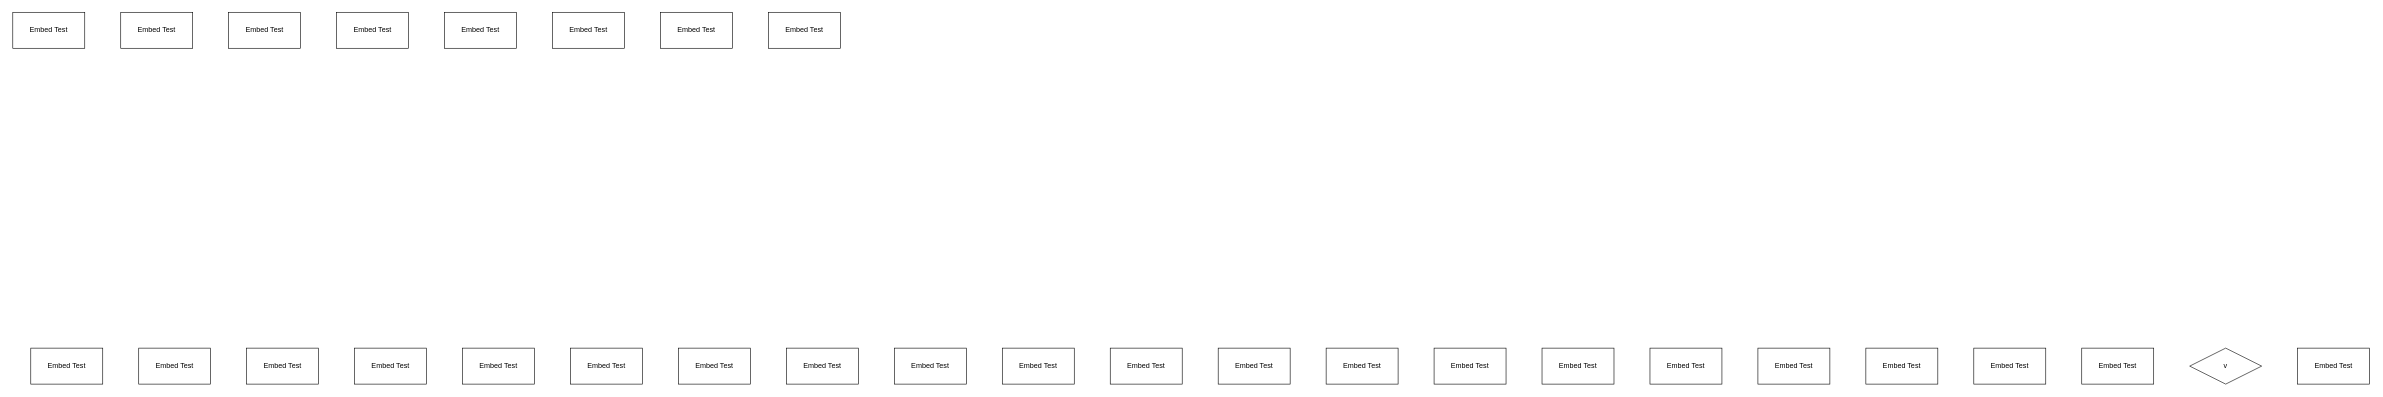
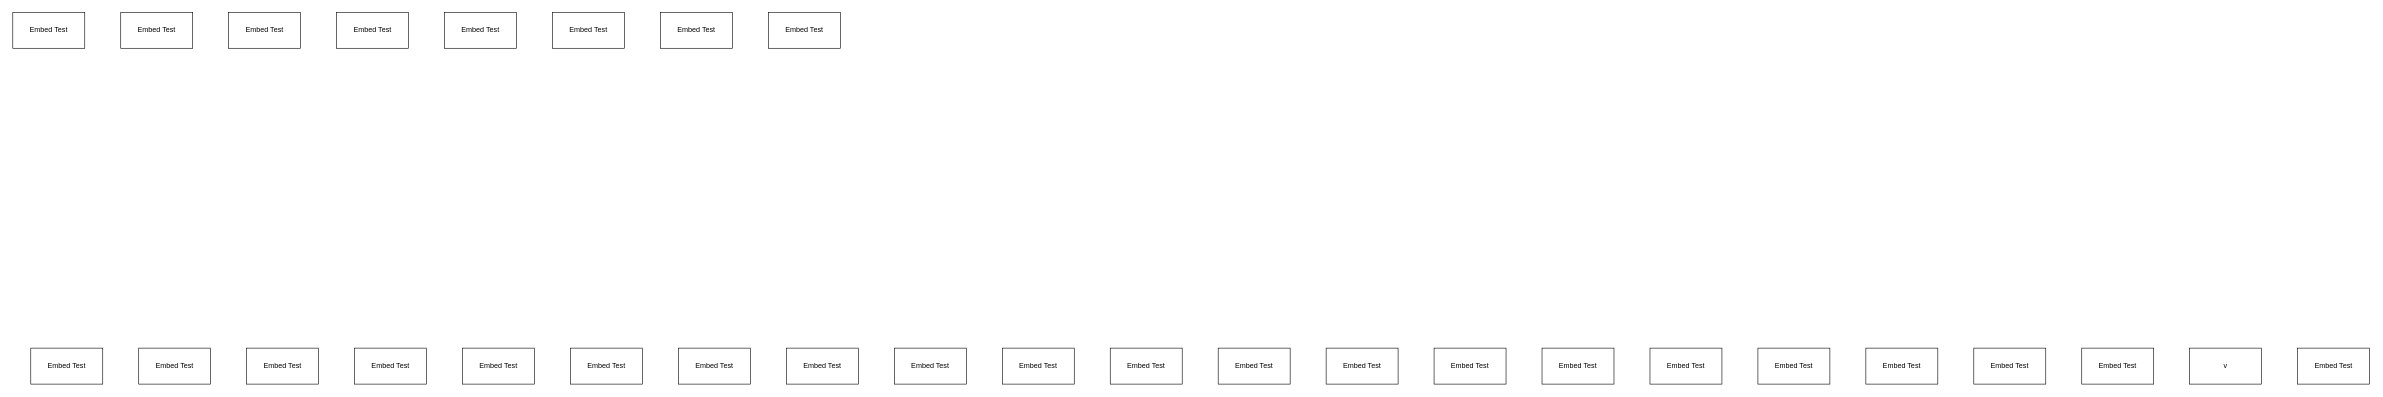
  <mxCell id="0" />
  <mxCell id="1" parent="0" />
  <mxCell id="2" value="Embed Test" style="rounded=0;whiteSpace=wrap;html=1;" parent="1" vertex="1"><mxGeometry width="120" height="60" as="geometry" x="20" y="20" /></mxCell>
  <mxCell id="3" value="Embed Test" style="rounded=0;whiteSpace=wrap;html=1;" vertex="1" parent="1"><mxGeometry x="200" width="120" height="60" as="geometry" y="20" /></mxCell>
  <mxCell id="4" value="Embed Test" style="rounded=0;whiteSpace=wrap;html=1;" vertex="1" parent="1"><mxGeometry x="380" width="120" height="60" as="geometry" y="20" /></mxCell>
  <mxCell id="5" value="Embed Test" style="rounded=0;whiteSpace=wrap;html=1;" vertex="1" parent="1"><mxGeometry x="560" width="120" height="60" as="geometry" y="20" /></mxCell>
  <mxCell id="6" value="Embed Test" style="rounded=0;whiteSpace=wrap;html=1;" vertex="1" parent="1"><mxGeometry x="740" width="120" height="60" as="geometry" y="20" /></mxCell>
  <mxCell id="7" value="Embed Test" style="rounded=0;whiteSpace=wrap;html=1;" vertex="1" parent="1"><mxGeometry x="920" width="120" height="60" as="geometry" y="20" /></mxCell>
  <mxCell id="8" value="Embed Test" style="rounded=0;whiteSpace=wrap;html=1;" vertex="1" parent="1"><mxGeometry x="1100" width="120" height="60" as="geometry" y="20" /></mxCell>
  <mxCell id="9" value="Embed Test" style="rounded=0;whiteSpace=wrap;html=1;" vertex="1" parent="1"><mxGeometry x="1280" width="120" height="60" as="geometry" y="20" /></mxCell>
  <mxCell id="10" value="Embed Test" style="rounded=0;whiteSpace=wrap;html=1;" vertex="1" parent="1"><mxGeometry x="50" y="580" width="120" height="60" as="geometry" /></mxCell>
  <mxCell id="11" value="Embed Test" style="rounded=0;whiteSpace=wrap;html=1;" vertex="1" parent="1"><mxGeometry x="230" y="580" width="120" height="60" as="geometry" /></mxCell>
  <mxCell id="12" value="Embed Test" style="rounded=0;whiteSpace=wrap;html=1;" vertex="1" parent="1"><mxGeometry x="410" y="580" width="120" height="60" as="geometry" /></mxCell>
  <mxCell id="13" value="Embed Test" style="rounded=0;whiteSpace=wrap;html=1;" vertex="1" parent="1"><mxGeometry x="590" y="580" width="120" height="60" as="geometry" /></mxCell>
  <mxCell id="14" value="Embed Test" style="rounded=0;whiteSpace=wrap;html=1;" vertex="1" parent="1"><mxGeometry x="770" y="580" width="120" height="60" as="geometry" /></mxCell>
  <mxCell id="15" value="Embed Test" style="rounded=0;whiteSpace=wrap;html=1;" vertex="1" parent="1"><mxGeometry x="950" y="580" width="120" height="60" as="geometry" /></mxCell>
  <mxCell id="16" value="Embed Test" style="rounded=0;whiteSpace=wrap;html=1;" vertex="1" parent="1"><mxGeometry x="1130" y="580" width="120" height="60" as="geometry" /></mxCell>
  <mxCell id="17" value="Embed Test" style="rounded=0;whiteSpace=wrap;html=1;" vertex="1" parent="1"><mxGeometry x="1310" y="580" width="120" height="60" as="geometry" /></mxCell>
  <mxCell id="18" value="Embed Test" style="rounded=0;whiteSpace=wrap;html=1;" vertex="1" parent="1"><mxGeometry x="1490" y="580" width="120" height="60" as="geometry" /></mxCell>
  <mxCell id="19" value="Embed Test" style="rounded=0;whiteSpace=wrap;html=1;" vertex="1" parent="1"><mxGeometry x="1670" y="580" width="120" height="60" as="geometry" /></mxCell>
  <mxCell id="20" value="Embed Test" style="rounded=0;whiteSpace=wrap;html=1;" vertex="1" parent="1"><mxGeometry x="1850" y="580" width="120" height="60" as="geometry" /></mxCell>
  <mxCell id="21" value="Embed Test" style="rounded=0;whiteSpace=wrap;html=1;" vertex="1" parent="1"><mxGeometry x="2030" y="580" width="120" height="60" as="geometry" /></mxCell>
  <mxCell id="22" value="Embed Test" style="rounded=0;whiteSpace=wrap;html=1;" vertex="1" parent="1"><mxGeometry x="2210" y="580" width="120" height="60" as="geometry" /></mxCell>
  <mxCell id="23" value="Embed Test" style="rounded=0;whiteSpace=wrap;html=1;" vertex="1" parent="1"><mxGeometry x="2390" y="580" width="120" height="60" as="geometry" /></mxCell>
  <mxCell id="24" value="Embed Test" style="rounded=0;whiteSpace=wrap;html=1;" vertex="1" parent="1"><mxGeometry x="2570" y="580" width="120" height="60" as="geometry" /></mxCell>
  <mxCell id="25" value="Embed Test" style="rounded=0;whiteSpace=wrap;html=1;" vertex="1" parent="1"><mxGeometry x="2750" y="580" width="120" height="60" as="geometry" /></mxCell>
  <mxCell id="26" value="Embed Test" style="rounded=0;whiteSpace=wrap;html=1;" vertex="1" parent="1"><mxGeometry x="2930" y="580" width="120" height="60" as="geometry" /></mxCell>
  <mxCell id="27" value="Embed Test" style="rounded=0;whiteSpace=wrap;html=1;" vertex="1" parent="1"><mxGeometry x="3110" y="580" width="120" height="60" as="geometry" /></mxCell>
  <mxCell id="28" value="Embed Test" style="rounded=0;whiteSpace=wrap;html=1;" vertex="1" parent="1"><mxGeometry x="3290" y="580" width="120" height="60" as="geometry" /></mxCell>
  <mxCell id="29" value="Embed Test" style="rounded=0;whiteSpace=wrap;html=1;" vertex="1" parent="1"><mxGeometry x="3470" y="580" width="120" height="60" as="geometry" /></mxCell>
- <mxCell id="30" value="v" style="rhombus;whiteSpace=wrap;html=1;" vertex="1" parent="1"><mxGeometry x="3650" y="580" width="120" height="60" as="geometry" /></mxCell>
+ <mxCell id="30" value="v" style="rounded=0;whiteSpace=wrap;html=1;" vertex="1" parent="1"><mxGeometry x="3650" y="580" width="120" height="60" as="geometry" /></mxCell>
  <mxCell id="31" value="Embed Test" style="rounded=0;whiteSpace=wrap;html=1;" vertex="1" parent="1"><mxGeometry x="3830" y="580" width="120" height="60" as="geometry" /></mxCell>
